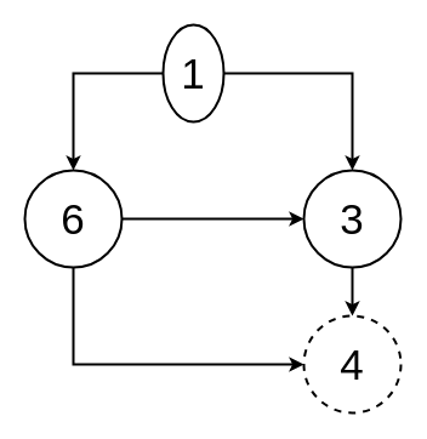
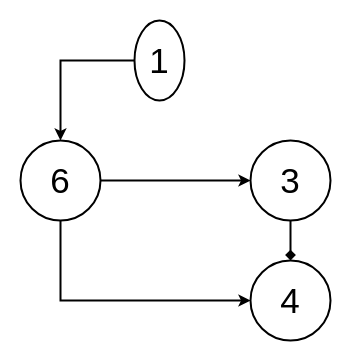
  <mxCell id="0" />
  <mxCell id="1" parent="0" />
- <mxCell id="2" value="4" style="ellipse;whiteSpace=wrap;html=1;aspect=fixed;strokeWidth=2;shadow=0;fontSize=35;dashed=1;" vertex="1" parent="1"><mxGeometry x="250" y="260" width="80" height="80" as="geometry" /></mxCell>
+ <mxCell id="2" value="4" style="ellipse;whiteSpace=wrap;html=1;aspect=fixed;strokeWidth=2;shadow=0;fontSize=35;" vertex="1" parent="1"><mxGeometry x="250" y="260" width="80" height="80" as="geometry" /></mxCell>
  <mxCell id="3" style="edgeStyle=orthogonalEdgeStyle;rounded=0;orthogonalLoop=1;jettySize=auto;html=1;entryX=0;entryY=0.5;entryDx=0;entryDy=0;exitX=0.5;exitY=1;exitDx=0;exitDy=0;strokeWidth=2;shadow=0;fontSize=35;" edge="1" parent="1" source="5" target="2"><mxGeometry relative="1" as="geometry" /></mxCell>
  <mxCell id="4" style="edgeStyle=orthogonalEdgeStyle;rounded=0;orthogonalLoop=1;jettySize=auto;html=1;entryX=0;entryY=0.5;entryDx=0;entryDy=0;strokeWidth=2;shadow=0;fontSize=35;" edge="1" parent="1" source="5" target="7"><mxGeometry relative="1" as="geometry" /></mxCell>
  <mxCell id="5" value="6" style="ellipse;whiteSpace=wrap;html=1;aspect=fixed;strokeWidth=2;shadow=0;fontSize=35;" vertex="1" parent="1"><mxGeometry x="20" y="140" width="80" height="80" as="geometry" /></mxCell>
- <mxCell id="6" style="edgeStyle=orthogonalEdgeStyle;rounded=0;orthogonalLoop=1;jettySize=auto;html=1;strokeWidth=2;shadow=0;fontSize=35;" edge="1" parent="1" source="7" target="2"><mxGeometry relative="1" as="geometry" /></mxCell>
+ <mxCell id="6" style="edgeStyle=orthogonalEdgeStyle;rounded=0;orthogonalLoop=1;jettySize=auto;html=1;strokeWidth=2;shadow=0;fontSize=35;endArrow=diamond;" edge="1" parent="1" source="7" target="2"><mxGeometry relative="1" as="geometry" /></mxCell>
  <mxCell id="7" value="3" style="ellipse;whiteSpace=wrap;html=1;aspect=fixed;strokeWidth=2;shadow=0;fontSize=35;" vertex="1" parent="1"><mxGeometry x="250" y="140" width="80" height="80" as="geometry" /></mxCell>
  <mxCell id="8" style="edgeStyle=orthogonalEdgeStyle;rounded=0;orthogonalLoop=1;jettySize=auto;html=1;entryX=0.5;entryY=0;entryDx=0;entryDy=0;strokeWidth=2;shadow=0;fontSize=35;" edge="1" parent="1" source="9" target="5"><mxGeometry relative="1" as="geometry" /></mxCell>
  <mxCell id="9" value="1" style="ellipse;whiteSpace=wrap;html=1;aspect=fixed;strokeWidth=2;shadow=0;fontSize=35;" vertex="1" parent="1"><mxGeometry x="134" y="20" width="50" height="80" as="geometry" /></mxCell>
- <mxCell id="10" style="edgeStyle=orthogonalEdgeStyle;rounded=0;orthogonalLoop=1;jettySize=auto;html=1;entryX=0.5;entryY=0;entryDx=0;entryDy=0;strokeWidth=2;shadow=0;fontSize=35;" edge="1" parent="1" source="9" target="7"><mxGeometry relative="1" as="geometry" /></mxCell>
